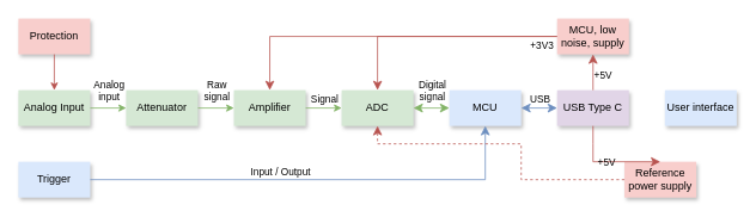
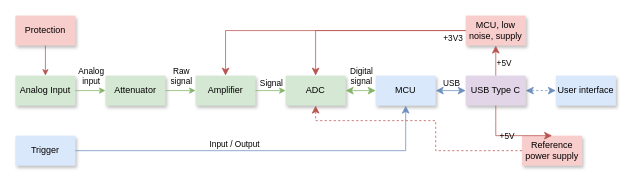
  <mxCell id="0" />
  <mxCell id="1" parent="0" />
  <mxCell id="2" value="Amplifier" style="rounded=0;whiteSpace=wrap;html=1;fillColor=#d5e8d4;strokeColor=none;shadow=1;" parent="1" vertex="1"><mxGeometry x="260" y="100" width="80" height="40" as="geometry" /></mxCell>
  <mxCell id="3" value="ADC" style="rounded=0;whiteSpace=wrap;html=1;fillColor=#d5e8d4;strokeColor=none;shadow=1;" parent="1" vertex="1"><mxGeometry x="380" y="100" width="80" height="40" as="geometry" /></mxCell>
  <mxCell id="4" value="MCU" style="rounded=0;whiteSpace=wrap;html=1;fillColor=#dae8fc;strokeColor=none;shadow=1;" parent="1" vertex="1"><mxGeometry x="500" y="100" width="80" height="40" as="geometry" /></mxCell>
  <mxCell id="5" value="Trigger" style="rounded=0;whiteSpace=wrap;html=1;fillColor=#dae8fc;strokeColor=none;shadow=1;" parent="1" vertex="1"><mxGeometry x="20" y="180" width="80" height="40" as="geometry" /></mxCell>
  <mxCell id="6" value="Protection" style="rounded=0;whiteSpace=wrap;html=1;fillColor=#f8cecc;strokeColor=none;shadow=1;" parent="1" vertex="1"><mxGeometry x="20" y="20" width="80" height="40" as="geometry" /></mxCell>
  <mxCell id="7" value="Attenuator" style="rounded=0;whiteSpace=wrap;html=1;fillColor=#d5e8d4;strokeColor=none;shadow=1;" parent="1" vertex="1"><mxGeometry x="140" y="100" width="80" height="40" as="geometry" /></mxCell>
  <mxCell id="8" value="Reference power supply" style="rounded=0;whiteSpace=wrap;html=1;fillColor=#f8cecc;strokeColor=none;shadow=1;" parent="1" vertex="1"><mxGeometry x="695" y="180" width="80" height="40" as="geometry" /></mxCell>
  <mxCell id="9" value="Analog Input" style="rounded=0;whiteSpace=wrap;html=1;fillColor=#d5e8d4;strokeColor=none;shadow=1;" parent="1" vertex="1"><mxGeometry x="20" y="100" width="80" height="40" as="geometry" /></mxCell>
  <mxCell id="10" value="" style="endArrow=classic;html=1;rounded=0;exitX=1;exitY=0.5;exitDx=0;exitDy=0;entryX=0;entryY=0.5;entryDx=0;entryDy=0;fillColor=#d5e8d4;strokeColor=#82b366;" parent="1" source="9" target="7" edge="1"><mxGeometry width="50" height="50" relative="1" as="geometry"><mxPoint x="270" y="200" as="sourcePoint" /><mxPoint x="320" y="150" as="targetPoint" /></mxGeometry></mxCell>
  <mxCell id="11" value="Analog&lt;br&gt;input" style="edgeLabel;html=1;align=center;verticalAlign=middle;resizable=0;points=[];labelBackgroundColor=none;" parent="10" vertex="1" connectable="0"><mxGeometry x="0.062" y="1" relative="1" as="geometry"><mxPoint x="-1" y="-19" as="offset" /></mxGeometry></mxCell>
  <mxCell id="12" value="" style="endArrow=classic;html=1;rounded=0;exitX=1;exitY=0.5;exitDx=0;exitDy=0;entryX=0;entryY=0.5;entryDx=0;entryDy=0;fillColor=#d5e8d4;strokeColor=#82b366;" parent="1" source="7" target="2" edge="1"><mxGeometry width="50" height="50" relative="1" as="geometry"><mxPoint x="110" y="130" as="sourcePoint" /><mxPoint x="150" y="130" as="targetPoint" /></mxGeometry></mxCell>
  <mxCell id="13" value="Raw&lt;br&gt;signal" style="edgeLabel;html=1;align=center;verticalAlign=middle;resizable=0;points=[];labelBackgroundColor=none;" parent="12" vertex="1" connectable="0"><mxGeometry x="0.003" y="1" relative="1" as="geometry"><mxPoint y="-19" as="offset" /></mxGeometry></mxCell>
  <mxCell id="14" value="" style="endArrow=classic;html=1;rounded=0;exitX=0.5;exitY=1;exitDx=0;exitDy=0;entryX=0.5;entryY=0;entryDx=0;entryDy=0;fillColor=#f8cecc;strokeColor=#b85450;" parent="1" source="6" target="9" edge="1"><mxGeometry width="50" height="50" relative="1" as="geometry"><mxPoint x="230" y="130" as="sourcePoint" /><mxPoint x="230" y="160" as="targetPoint" /></mxGeometry></mxCell>
  <mxCell id="15" value="" style="endArrow=classic;html=1;rounded=0;exitX=1;exitY=0.5;exitDx=0;exitDy=0;entryX=0;entryY=0.5;entryDx=0;entryDy=0;fillColor=#d5e8d4;strokeColor=#82b366;" parent="1" source="2" target="3" edge="1"><mxGeometry width="50" height="50" relative="1" as="geometry"><mxPoint x="380" y="200" as="sourcePoint" /><mxPoint x="430" y="150" as="targetPoint" /></mxGeometry></mxCell>
  <mxCell id="16" value="Signal" style="edgeLabel;html=1;align=center;verticalAlign=middle;resizable=0;points=[];labelBackgroundColor=none;" parent="15" vertex="1" connectable="0"><mxGeometry x="0.003" y="1" relative="1" as="geometry"><mxPoint y="-9" as="offset" /></mxGeometry></mxCell>
  <mxCell id="17" value="" style="edgeStyle=segmentEdgeStyle;endArrow=classic;html=1;curved=0;rounded=0;endSize=8;startSize=8;exitX=1;exitY=0.5;exitDx=0;exitDy=0;entryX=0.5;entryY=1;entryDx=0;entryDy=0;fillColor=#dae8fc;strokeColor=#6c8ebf;" parent="1" source="5" target="4" edge="1"><mxGeometry width="50" height="50" relative="1" as="geometry"><mxPoint x="420" y="200" as="sourcePoint" /><mxPoint x="380" y="200" as="targetPoint" /><Array as="points"><mxPoint x="540" y="200" /></Array></mxGeometry></mxCell>
  <mxCell id="18" value="Input / Output" style="edgeLabel;html=1;align=center;verticalAlign=middle;resizable=0;points=[];labelBackgroundColor=none;" parent="17" vertex="1" connectable="0"><mxGeometry x="-0.167" y="1" relative="1" as="geometry"><mxPoint x="3" y="-9" as="offset" /></mxGeometry></mxCell>
  <mxCell id="19" value="" style="edgeStyle=segmentEdgeStyle;endArrow=classic;html=1;curved=0;rounded=0;endSize=8;startSize=8;exitX=0;exitY=0.5;exitDx=0;exitDy=0;entryX=0.5;entryY=0;entryDx=0;entryDy=0;fillColor=#f8cecc;strokeColor=#b85450;" parent="1" source="25" target="3" edge="1"><mxGeometry width="50" height="50" relative="1" as="geometry"><mxPoint x="350" y="140" as="sourcePoint" /><mxPoint x="390" y="190" as="targetPoint" /><Array as="points"><mxPoint x="420" y="40" /></Array></mxGeometry></mxCell>
  <mxCell id="20" value="" style="edgeStyle=segmentEdgeStyle;endArrow=classic;html=1;curved=0;rounded=0;endSize=8;startSize=8;exitX=1;exitY=0.5;exitDx=0;exitDy=0;entryX=0;entryY=0.5;entryDx=0;entryDy=0;startArrow=classic;startFill=1;fillColor=#d5e8d4;strokeColor=#82b366;" parent="1" source="3" target="4" edge="1"><mxGeometry width="50" height="50" relative="1" as="geometry"><mxPoint x="350" y="50" as="sourcePoint" /><mxPoint x="390" y="120" as="targetPoint" /><Array as="points"><mxPoint x="460" y="120" /></Array></mxGeometry></mxCell>
  <mxCell id="21" value="Digital&lt;br&gt;signal" style="edgeLabel;html=1;align=center;verticalAlign=middle;resizable=0;points=[];labelBackgroundColor=none;" parent="20" vertex="1" connectable="0"><mxGeometry x="-0.353" y="1" relative="1" as="geometry"><mxPoint x="7" y="-19" as="offset" /></mxGeometry></mxCell>
  <mxCell id="22" value="User interface" style="rounded=0;whiteSpace=wrap;html=1;fillColor=#dae8fc;strokeColor=none;shadow=1;" parent="1" vertex="1"><mxGeometry x="740" y="100" width="80" height="40" as="geometry" /></mxCell>
+ <mxCell id="23" value="" style="edgeStyle=segmentEdgeStyle;endArrow=classic;html=1;curved=0;rounded=0;endSize=8;startSize=8;exitX=1;exitY=0.5;exitDx=0;exitDy=0;entryX=0;entryY=0.5;entryDx=0;entryDy=0;startArrow=classic;startFill=1;dashed=1;fillColor=#dae8fc;strokeColor=#6c8ebf;" parent="1" source="30" target="22" edge="1"><mxGeometry width="50" height="50" relative="1" as="geometry"><mxPoint x="590" y="130" as="sourcePoint" /><mxPoint x="630" y="130" as="targetPoint" /><Array as="points"><mxPoint x="730" y="120" /><mxPoint x="730" y="120" /></Array></mxGeometry></mxCell>
  <mxCell id="24" value="" style="edgeStyle=segmentEdgeStyle;endArrow=classic;html=1;curved=0;rounded=0;endSize=8;startSize=8;exitX=0;exitY=0.5;exitDx=0;exitDy=0;entryX=0.5;entryY=1;entryDx=0;entryDy=0;fillColor=#f8cecc;strokeColor=#b85450;dashed=1;" parent="1" source="8" target="3" edge="1"><mxGeometry width="50" height="50" relative="1" as="geometry"><mxPoint x="350" y="50" as="sourcePoint" /><mxPoint x="390" y="120" as="targetPoint" /><Array as="points"><mxPoint x="580" y="200" /><mxPoint x="580" y="160" /><mxPoint x="420" y="160" /></Array></mxGeometry></mxCell>
  <mxCell id="25" value="MCU, low noise, supply" style="rounded=0;whiteSpace=wrap;html=1;fillColor=#f8cecc;strokeColor=none;shadow=1;" parent="1" vertex="1"><mxGeometry x="620" y="20" width="80" height="40" as="geometry" /></mxCell>
  <mxCell id="26" value="" style="edgeStyle=segmentEdgeStyle;endArrow=classic;html=1;curved=0;rounded=0;endSize=8;startSize=8;exitX=0;exitY=0.5;exitDx=0;exitDy=0;entryX=0.5;entryY=0;entryDx=0;entryDy=0;fillColor=#f8cecc;strokeColor=#b85450;" parent="1" source="25" target="2" edge="1"><mxGeometry width="50" height="50" relative="1" as="geometry"><mxPoint x="630" y="50" as="sourcePoint" /><mxPoint x="430" y="110" as="targetPoint" /><Array as="points"><mxPoint x="300" y="40" /></Array></mxGeometry></mxCell>
  <mxCell id="27" value="+3V3" style="edgeLabel;html=1;align=center;verticalAlign=middle;resizable=0;points=[];labelBackgroundColor=none;" parent="26" vertex="1" connectable="0"><mxGeometry x="-0.958" relative="1" as="geometry"><mxPoint x="-10" y="10" as="offset" /></mxGeometry></mxCell>
  <mxCell id="28" value="" style="edgeStyle=segmentEdgeStyle;endArrow=classic;html=1;curved=0;rounded=0;endSize=8;startSize=8;exitX=1;exitY=0.5;exitDx=0;exitDy=0;entryX=0;entryY=0.5;entryDx=0;entryDy=0;startArrow=classic;startFill=1;fillColor=#dae8fc;strokeColor=#6c8ebf;" parent="1" source="4" target="30" edge="1"><mxGeometry width="50" height="50" relative="1" as="geometry"><mxPoint x="580" y="120" as="sourcePoint" /><mxPoint x="770" y="120" as="targetPoint" /><Array as="points" /></mxGeometry></mxCell>
  <mxCell id="29" value="USB" style="edgeLabel;html=1;align=center;verticalAlign=middle;resizable=0;points=[];labelBackgroundColor=none;" parent="28" vertex="1" connectable="0"><mxGeometry x="-0.02" y="1" relative="1" as="geometry"><mxPoint y="-9" as="offset" /></mxGeometry></mxCell>
  <mxCell id="30" value="USB Type C" style="rounded=0;whiteSpace=wrap;html=1;fillColor=#e1d5e7;strokeColor=none;shadow=1;" parent="1" vertex="1"><mxGeometry x="620" y="100" width="80" height="40" as="geometry" /></mxCell>
  <mxCell id="31" value="" style="edgeStyle=segmentEdgeStyle;endArrow=classic;html=1;curved=0;rounded=0;endSize=8;startSize=8;exitX=0.5;exitY=0;exitDx=0;exitDy=0;entryX=0.5;entryY=1;entryDx=0;entryDy=0;fillColor=#f8cecc;strokeColor=#b85450;" parent="1" source="30" target="25" edge="1"><mxGeometry width="50" height="50" relative="1" as="geometry"><mxPoint x="630" y="50" as="sourcePoint" /><mxPoint x="590" y="50" as="targetPoint" /><Array as="points"><mxPoint x="660" y="80" /><mxPoint x="660" y="80" /></Array></mxGeometry></mxCell>
  <mxCell id="32" value="+5V" style="edgeLabel;html=1;align=center;verticalAlign=middle;resizable=0;points=[];labelBackgroundColor=none;" parent="31" vertex="1" connectable="0"><mxGeometry x="-0.16" y="-1" relative="1" as="geometry"><mxPoint x="9" as="offset" /></mxGeometry></mxCell>
  <mxCell id="33" value="" style="edgeStyle=segmentEdgeStyle;endArrow=classic;html=1;curved=0;rounded=0;endSize=8;startSize=8;exitX=0.5;exitY=1;exitDx=0;exitDy=0;entryX=0.5;entryY=0;entryDx=0;entryDy=0;fillColor=#f8cecc;strokeColor=#b85450;" parent="1" source="30" target="8" edge="1"><mxGeometry width="50" height="50" relative="1" as="geometry"><mxPoint x="670" y="110" as="sourcePoint" /><mxPoint x="670" y="70" as="targetPoint" /><Array as="points"><mxPoint x="660" y="160" /><mxPoint x="660" y="160" /></Array></mxGeometry></mxCell>
  <mxCell id="34" value="+5V" style="edgeLabel;html=1;align=center;verticalAlign=middle;resizable=0;points=[];labelBackgroundColor=none;" parent="33" vertex="1" connectable="0"><mxGeometry x="-0.233" relative="1" as="geometry"><mxPoint x="10" as="offset" /></mxGeometry></mxCell>
